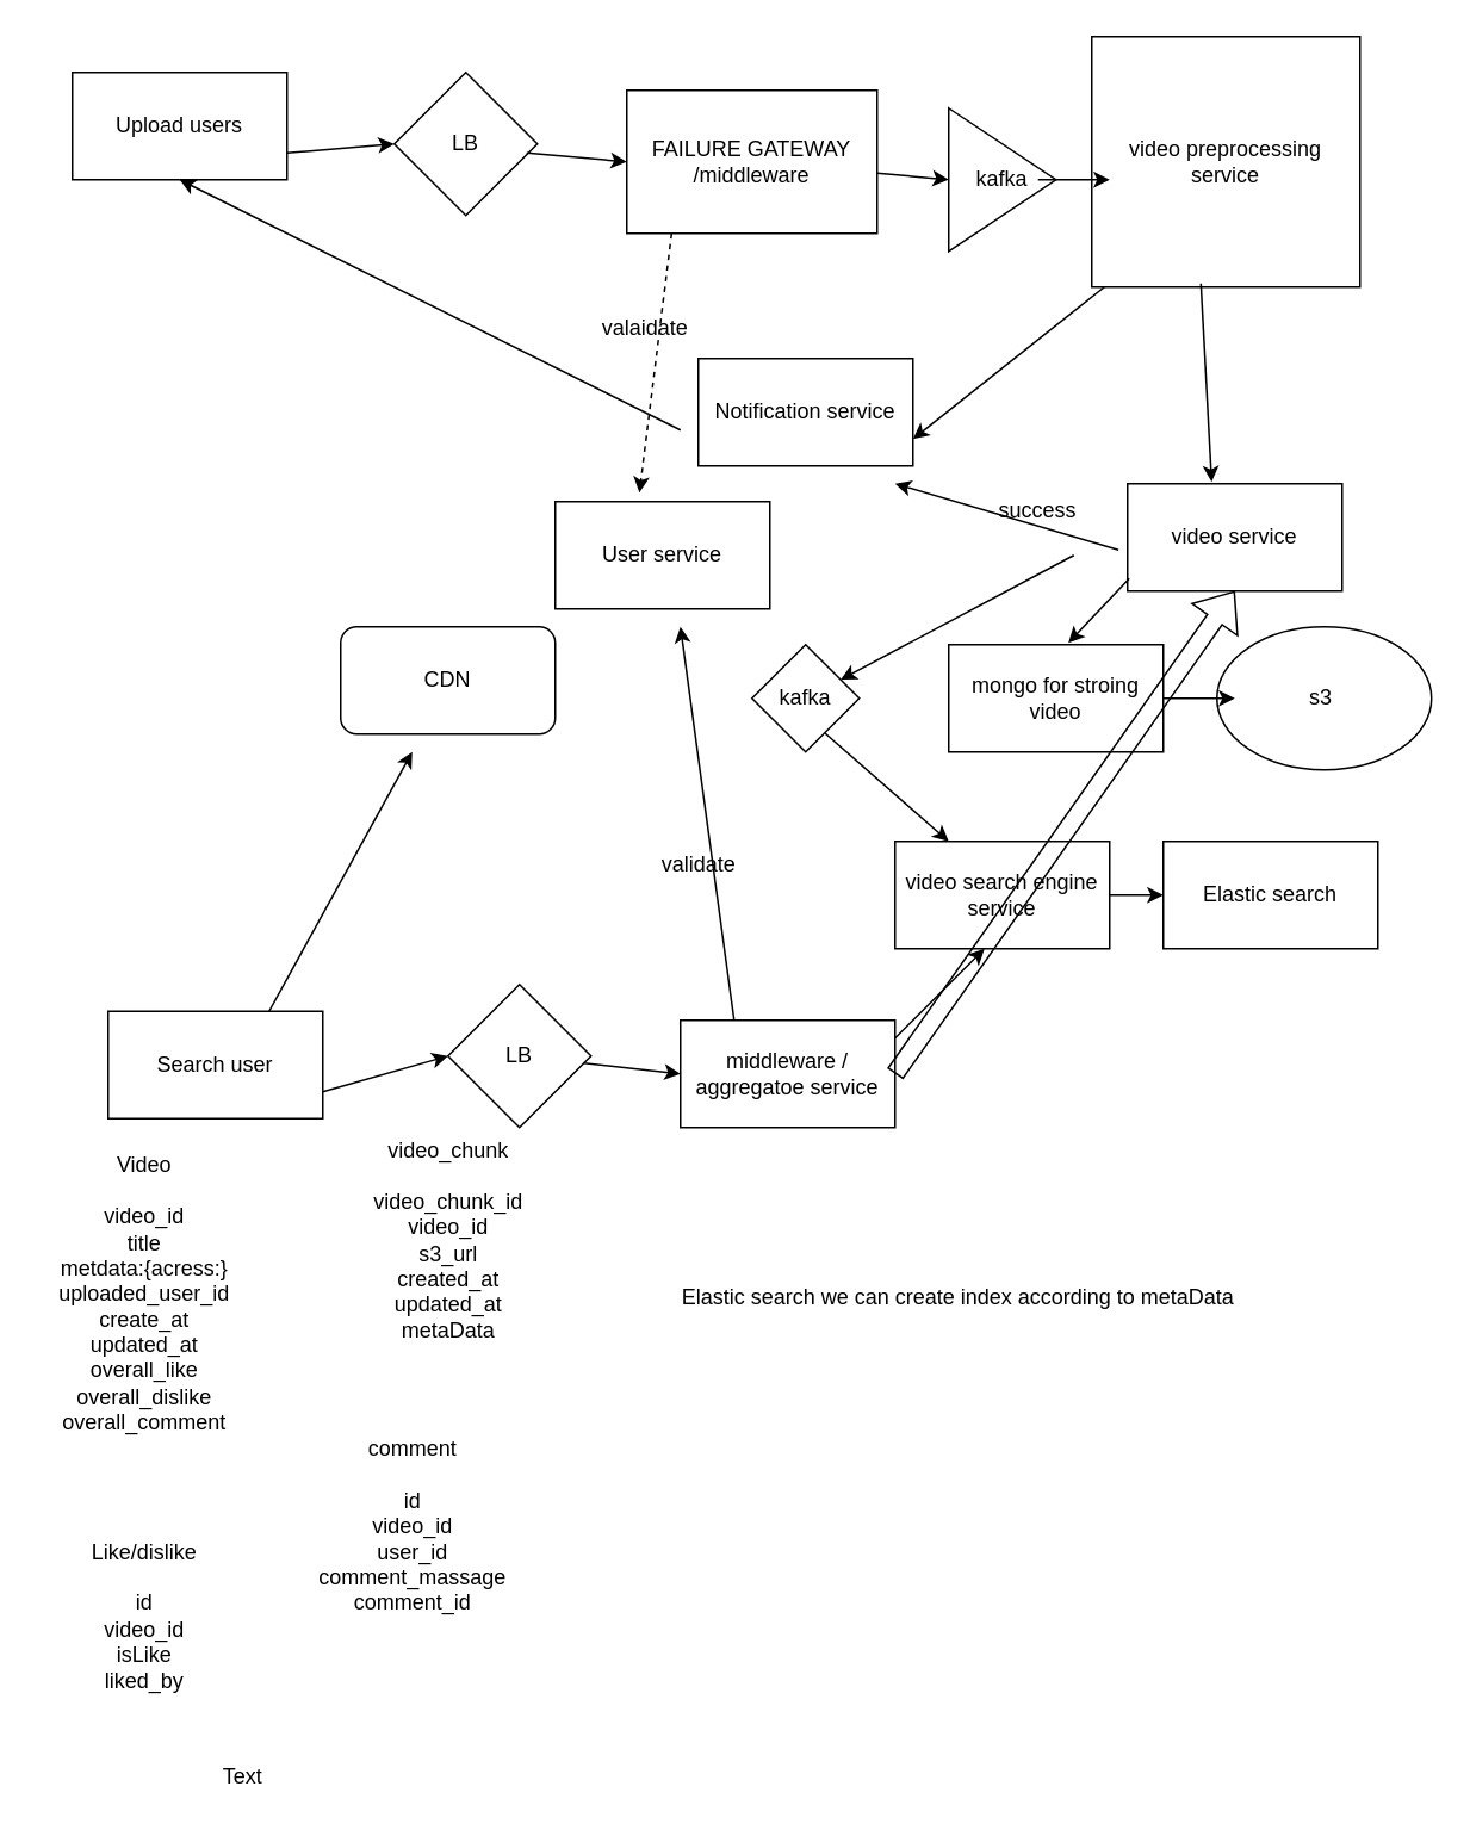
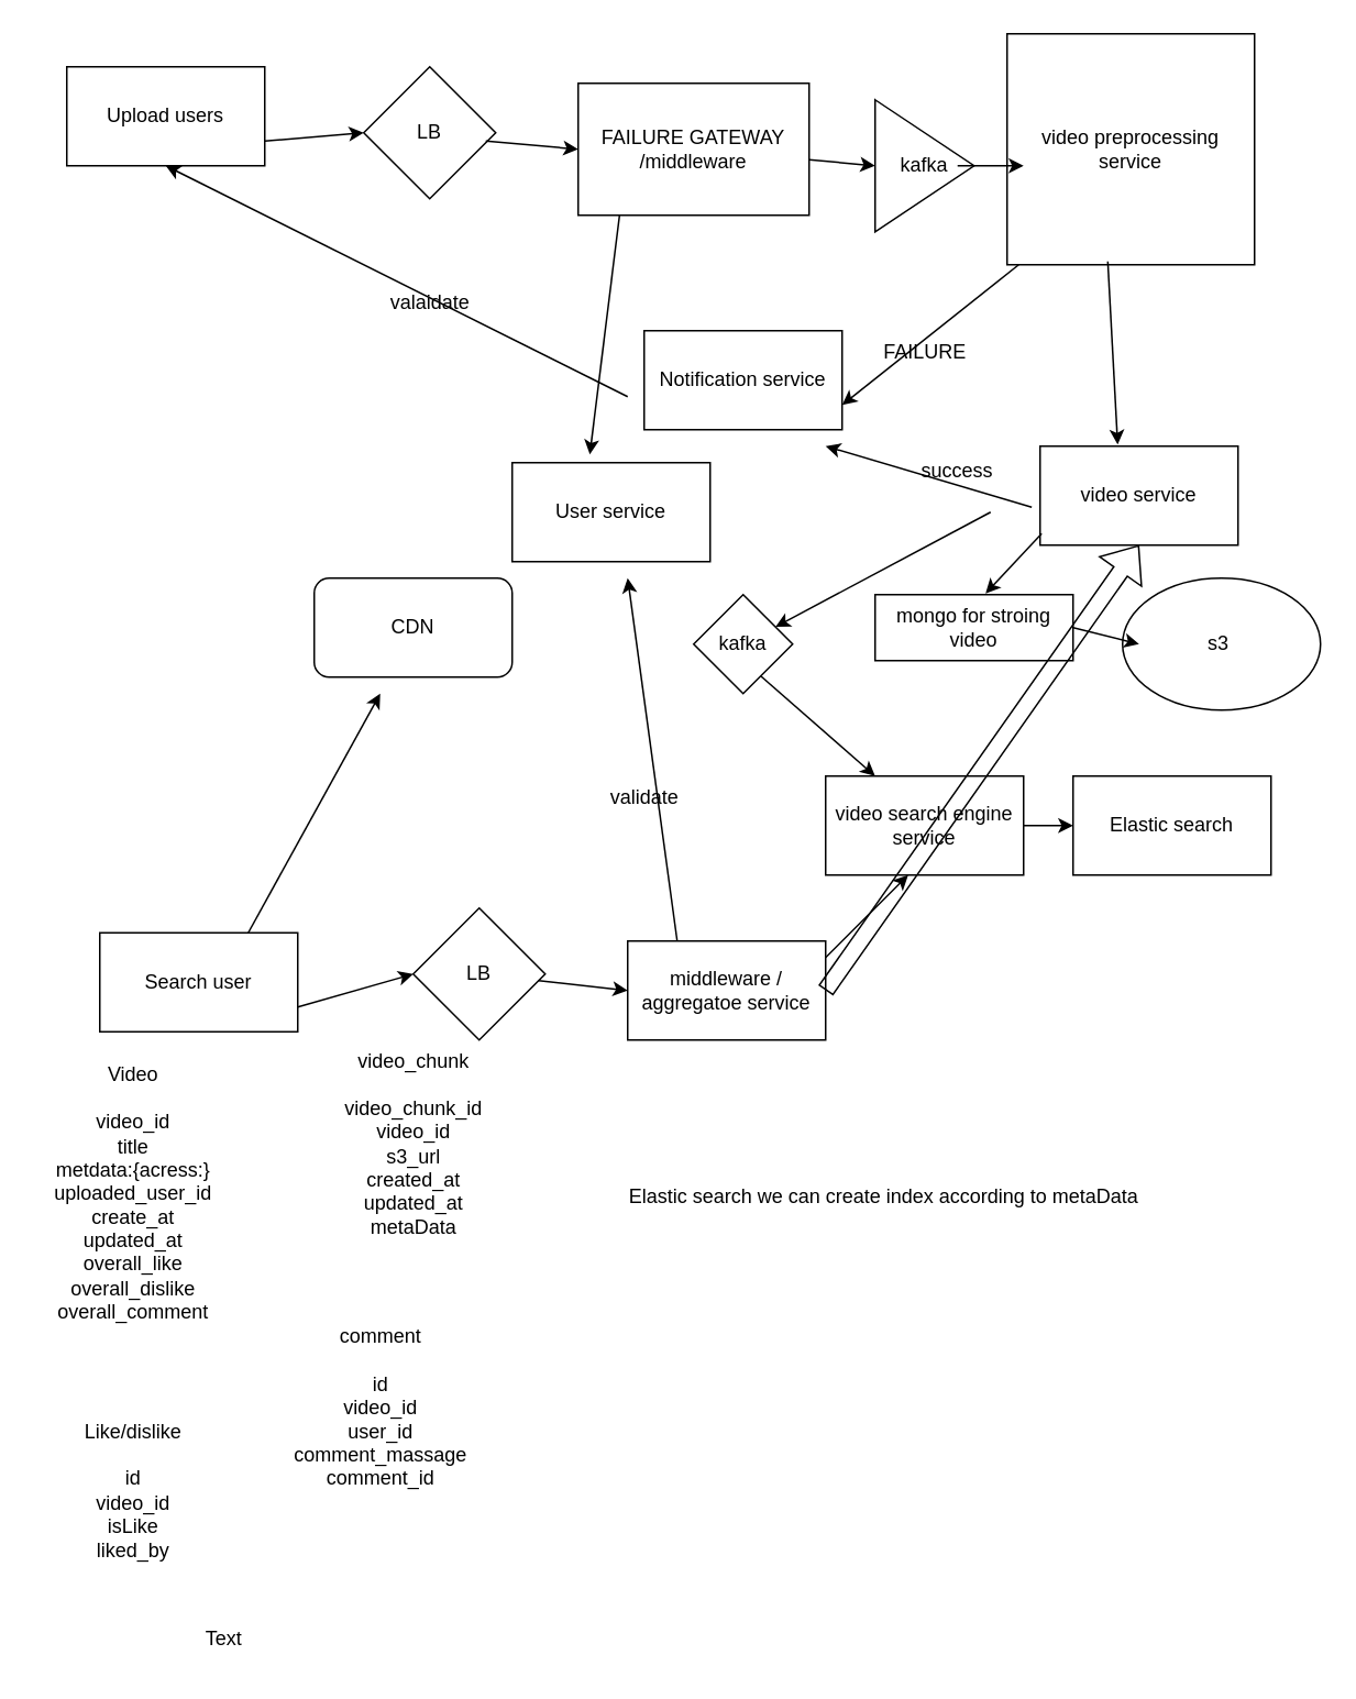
  <mxCell id="0" />
  <mxCell id="1" parent="0" />
  <mxCell id="2" value="Upload users" style="rounded=0;whiteSpace=wrap;html=1;" vertex="1" parent="1"><mxGeometry x="40" y="40" width="120" height="60" as="geometry" /></mxCell>
  <mxCell id="3" value="LB" style="rhombus;whiteSpace=wrap;html=1;" vertex="1" parent="1"><mxGeometry x="220" y="40" width="80" height="80" as="geometry" /></mxCell>
  <mxCell id="4" value="" style="endArrow=classic;html=1;rounded=0;exitX=1;exitY=0.75;exitDx=0;exitDy=0;" edge="1" parent="1" source="2"><mxGeometry width="50" height="50" relative="1" as="geometry"><mxPoint x="170" y="130" as="sourcePoint" /><mxPoint x="220" y="80" as="targetPoint" /></mxGeometry></mxCell>
  <mxCell id="5" value="FAILURE GATEWAY&lt;br&gt;/middleware" style="rounded=0;whiteSpace=wrap;html=1;" vertex="1" parent="1"><mxGeometry x="350" y="50" width="140" height="80" as="geometry" /></mxCell>
  <mxCell id="6" value="" style="endArrow=classic;html=1;rounded=0;exitX=0.925;exitY=0.563;exitDx=0;exitDy=0;exitPerimeter=0;" edge="1" parent="1" source="3"><mxGeometry width="50" height="50" relative="1" as="geometry"><mxPoint x="300" y="140" as="sourcePoint" /><mxPoint x="350" y="90" as="targetPoint" /></mxGeometry></mxCell>
  <mxCell id="7" value="video preprocessing service" style="rounded=0;whiteSpace=wrap;html=1;" vertex="1" parent="1"><mxGeometry x="610" y="20" width="150" height="140" as="geometry" /></mxCell>
  <mxCell id="8" value="kafka" style="triangle;whiteSpace=wrap;html=1;" vertex="1" parent="1"><mxGeometry x="530" y="60" width="60" height="80" as="geometry" /></mxCell>
  <mxCell id="9" value="" style="endArrow=classic;html=1;rounded=0;" edge="1" parent="1" source="5"><mxGeometry width="50" height="50" relative="1" as="geometry"><mxPoint x="480" y="150" as="sourcePoint" /><mxPoint x="530" y="100" as="targetPoint" /></mxGeometry></mxCell>
  <mxCell id="10" value="" style="endArrow=classic;html=1;rounded=0;exitX=0.833;exitY=0.5;exitDx=0;exitDy=0;exitPerimeter=0;" edge="1" parent="1" source="8"><mxGeometry width="50" height="50" relative="1" as="geometry"><mxPoint x="570" y="150" as="sourcePoint" /><mxPoint x="620" y="100" as="targetPoint" /></mxGeometry></mxCell>
  <mxCell id="11" value="video service" style="rounded=0;whiteSpace=wrap;html=1;" vertex="1" parent="1"><mxGeometry x="630" y="270" width="120" height="60" as="geometry" /></mxCell>
  <mxCell id="12" value="" style="endArrow=classic;html=1;rounded=0;exitX=0.407;exitY=0.986;exitDx=0;exitDy=0;exitPerimeter=0;entryX=0.392;entryY=-0.017;entryDx=0;entryDy=0;entryPerimeter=0;" edge="1" parent="1" source="7" target="11"><mxGeometry width="50" height="50" relative="1" as="geometry"><mxPoint x="710" y="250" as="sourcePoint" /><mxPoint x="760" y="200" as="targetPoint" /></mxGeometry></mxCell>
  <mxCell id="13" value="s3&amp;nbsp;" style="ellipse;whiteSpace=wrap;html=1;" vertex="1" parent="1"><mxGeometry x="680" y="350" width="120" height="80" as="geometry" /></mxCell>
- <mxCell id="14" value="mongo for stroing video" style="rounded=0;whiteSpace=wrap;html=1;" vertex="1" parent="1"><mxGeometry x="530" y="360" width="120" height="60" as="geometry" /></mxCell>
+ <mxCell id="14" value="mongo for stroing video" style="rounded=0;whiteSpace=wrap;html=1;" vertex="1" parent="1"><mxGeometry x="530" y="360" width="120" height="40" as="geometry" /></mxCell>
  <mxCell id="15" value="" style="endArrow=classic;html=1;rounded=0;exitX=1;exitY=0.5;exitDx=0;exitDy=0;" edge="1" parent="1" source="14"><mxGeometry width="50" height="50" relative="1" as="geometry"><mxPoint x="640" y="440" as="sourcePoint" /><mxPoint x="690" y="390" as="targetPoint" /></mxGeometry></mxCell>
  <mxCell id="16" value="" style="endArrow=classic;html=1;rounded=0;exitX=0.008;exitY=0.883;exitDx=0;exitDy=0;exitPerimeter=0;entryX=0.558;entryY=-0.017;entryDx=0;entryDy=0;entryPerimeter=0;" edge="1" parent="1" source="11" target="14"><mxGeometry width="50" height="50" relative="1" as="geometry"><mxPoint x="500" y="320" as="sourcePoint" /><mxPoint x="550" y="270" as="targetPoint" /></mxGeometry></mxCell>
  <mxCell id="17" value="Notification service" style="rounded=0;whiteSpace=wrap;html=1;" vertex="1" parent="1"><mxGeometry x="390" y="200" width="120" height="60" as="geometry" /></mxCell>
  <mxCell id="18" value="" style="endArrow=classic;html=1;rounded=0;exitX=0.047;exitY=1;exitDx=0;exitDy=0;exitPerimeter=0;entryX=1;entryY=0.75;entryDx=0;entryDy=0;" edge="1" parent="1" source="7" target="17"><mxGeometry width="50" height="50" relative="1" as="geometry"><mxPoint x="520" y="300" as="sourcePoint" /><mxPoint x="570" y="250" as="targetPoint" /></mxGeometry></mxCell>
  <mxCell id="19" value="" style="endArrow=classic;html=1;rounded=0;" edge="1" parent="1"><mxGeometry width="50" height="50" relative="1" as="geometry"><mxPoint x="380" y="240" as="sourcePoint" /><mxPoint x="100" y="100" as="targetPoint" /></mxGeometry></mxCell>
+ <mxCell id="20" value="FAILURE" style="text;html=1;align=center;verticalAlign=middle;resizable=0;points=[];autosize=1;strokeColor=none;fillColor=none;" vertex="1" parent="1"><mxGeometry x="525" y="198" width="70" height="30" as="geometry" /></mxCell>
  <mxCell id="21" value="" style="endArrow=classic;html=1;rounded=0;exitX=-0.042;exitY=0.617;exitDx=0;exitDy=0;exitPerimeter=0;" edge="1" parent="1" source="11"><mxGeometry width="50" height="50" relative="1" as="geometry"><mxPoint x="450" y="320" as="sourcePoint" /><mxPoint x="500" y="270" as="targetPoint" /></mxGeometry></mxCell>
  <mxCell id="22" value="success" style="text;html=1;strokeColor=none;fillColor=none;align=center;verticalAlign=middle;whiteSpace=wrap;rounded=0;" vertex="1" parent="1"><mxGeometry x="550" y="270" width="60" height="30" as="geometry" /></mxCell>
  <mxCell id="23" value="CDN" style="rounded=1;whiteSpace=wrap;html=1;" vertex="1" parent="1"><mxGeometry x="190" y="350" width="120" height="60" as="geometry" /></mxCell>
  <mxCell id="24" value="video search engine&lt;br&gt;service" style="rounded=0;whiteSpace=wrap;html=1;" vertex="1" parent="1"><mxGeometry x="500" y="470" width="120" height="60" as="geometry" /></mxCell>
  <mxCell id="25" value="Elastic search" style="rounded=0;whiteSpace=wrap;html=1;" vertex="1" parent="1"><mxGeometry x="650" y="470" width="120" height="60" as="geometry" /></mxCell>
  <mxCell id="26" value="" style="endArrow=classic;html=1;rounded=0;" edge="1" parent="1" source="24"><mxGeometry width="50" height="50" relative="1" as="geometry"><mxPoint x="600" y="550" as="sourcePoint" /><mxPoint x="650" y="500" as="targetPoint" /></mxGeometry></mxCell>
  <mxCell id="27" value="" style="endArrow=classic;html=1;rounded=0;" edge="1" parent="1" source="30"><mxGeometry width="50" height="50" relative="1" as="geometry"><mxPoint x="600" y="310" as="sourcePoint" /><mxPoint x="440" y="400" as="targetPoint" /></mxGeometry></mxCell>
  <mxCell id="28" value="" style="endArrow=classic;html=1;rounded=0;entryX=0.25;entryY=0;entryDx=0;entryDy=0;" edge="1" parent="1" target="24"><mxGeometry width="50" height="50" relative="1" as="geometry"><mxPoint x="450" y="400" as="sourcePoint" /><mxPoint x="500" y="450" as="targetPoint" /></mxGeometry></mxCell>
  <mxCell id="29" value="" style="endArrow=classic;html=1;rounded=0;" edge="1" parent="1" target="30"><mxGeometry width="50" height="50" relative="1" as="geometry"><mxPoint x="600" y="310" as="sourcePoint" /><mxPoint x="440" y="400" as="targetPoint" /></mxGeometry></mxCell>
  <mxCell id="30" value="kafka" style="rhombus;whiteSpace=wrap;html=1;" vertex="1" parent="1"><mxGeometry x="420" y="360" width="60" height="60" as="geometry" /></mxCell>
  <mxCell id="31" value="Search user" style="rounded=0;whiteSpace=wrap;html=1;" vertex="1" parent="1"><mxGeometry x="60" y="565" width="120" height="60" as="geometry" /></mxCell>
  <mxCell id="32" value="LB" style="rhombus;whiteSpace=wrap;html=1;" vertex="1" parent="1"><mxGeometry x="250" y="550" width="80" height="80" as="geometry" /></mxCell>
  <mxCell id="33" value="" style="endArrow=classic;html=1;rounded=0;exitX=1;exitY=0.75;exitDx=0;exitDy=0;" edge="1" parent="1" source="31"><mxGeometry width="50" height="50" relative="1" as="geometry"><mxPoint x="200" y="640" as="sourcePoint" /><mxPoint x="250" y="590" as="targetPoint" /></mxGeometry></mxCell>
  <mxCell id="34" value="middleware / aggregatoe service" style="rounded=0;whiteSpace=wrap;html=1;" vertex="1" parent="1"><mxGeometry x="380" y="570" width="120" height="60" as="geometry" /></mxCell>
  <mxCell id="35" value="" style="endArrow=classic;html=1;rounded=0;" edge="1" parent="1" source="32"><mxGeometry width="50" height="50" relative="1" as="geometry"><mxPoint x="330" y="650" as="sourcePoint" /><mxPoint x="380" y="600" as="targetPoint" /></mxGeometry></mxCell>
  <mxCell id="36" value="" style="endArrow=classic;html=1;rounded=0;" edge="1" parent="1"><mxGeometry width="50" height="50" relative="1" as="geometry"><mxPoint x="500" y="580" as="sourcePoint" /><mxPoint x="550" y="530" as="targetPoint" /></mxGeometry></mxCell>
  <mxCell id="37" value="" style="endArrow=classic;html=1;rounded=0;exitX=0.75;exitY=0;exitDx=0;exitDy=0;" edge="1" parent="1" source="31"><mxGeometry width="50" height="50" relative="1" as="geometry"><mxPoint x="180" y="470" as="sourcePoint" /><mxPoint x="230" y="420" as="targetPoint" /></mxGeometry></mxCell>
  <mxCell id="38" value="" style="shape=flexArrow;endArrow=classic;html=1;rounded=0;exitX=1;exitY=0.5;exitDx=0;exitDy=0;" edge="1" parent="1" source="34"><mxGeometry width="50" height="50" relative="1" as="geometry"><mxPoint x="640" y="380" as="sourcePoint" /><mxPoint x="690" y="330" as="targetPoint" /></mxGeometry></mxCell>
  <mxCell id="39" value="Video&lt;br&gt;&lt;br&gt;video_id&lt;br&gt;title&lt;br&gt;metdata:{acress:}&lt;br&gt;uploaded_user_id&lt;br&gt;create_at&lt;br&gt;updated_at&lt;br&gt;overall_like&lt;br&gt;overall_dislike&lt;br&gt;overall_comment" style="text;html=1;align=center;verticalAlign=middle;resizable=0;points=[];autosize=1;strokeColor=none;fillColor=none;" vertex="1" parent="1"><mxGeometry x="20" y="638" width="120" height="170" as="geometry" /></mxCell>
  <mxCell id="40" value="video_chunk&lt;br&gt;&lt;br&gt;video_chunk_id&lt;br&gt;video_id&lt;br&gt;s3_url&lt;br&gt;created_at&lt;br&gt;updated_at&lt;br&gt;metaData" style="text;html=1;align=center;verticalAlign=middle;resizable=0;points=[];autosize=1;strokeColor=none;fillColor=none;" vertex="1" parent="1"><mxGeometry x="195" y="628" width="110" height="130" as="geometry" /></mxCell>
  <mxCell id="41" value="Elastic search we can create index according to metaData" style="text;html=1;align=center;verticalAlign=middle;resizable=0;points=[];autosize=1;strokeColor=none;fillColor=none;" vertex="1" parent="1"><mxGeometry x="370" y="710" width="330" height="30" as="geometry" /></mxCell>
  <mxCell id="42" value="User service" style="rounded=0;whiteSpace=wrap;html=1;" vertex="1" parent="1"><mxGeometry x="310" y="280" width="120" height="60" as="geometry" /></mxCell>
  <mxCell id="43" value="" style="endArrow=classic;html=1;rounded=0;exitX=0.25;exitY=0;exitDx=0;exitDy=0;" edge="1" parent="1" source="34"><mxGeometry width="50" height="50" relative="1" as="geometry"><mxPoint x="330" y="400" as="sourcePoint" /><mxPoint x="380" y="350" as="targetPoint" /></mxGeometry></mxCell>
  <mxCell id="44" value="validate" style="text;html=1;align=center;verticalAlign=middle;resizable=0;points=[];autosize=1;strokeColor=none;fillColor=none;" vertex="1" parent="1"><mxGeometry x="360" y="468" width="60" height="30" as="geometry" /></mxCell>
- <mxCell id="45" value="" style="endArrow=classic;html=1;rounded=0;exitX=0.179;exitY=1;exitDx=0;exitDy=0;exitPerimeter=0;entryX=0.392;entryY=-0.083;entryDx=0;entryDy=0;entryPerimeter=0;dashed=1;" edge="1" parent="1" source="5" target="42"><mxGeometry width="50" height="50" relative="1" as="geometry"><mxPoint x="340" y="210" as="sourcePoint" /><mxPoint x="390" y="160" as="targetPoint" /></mxGeometry></mxCell>
- <mxCell id="46" value="valaidate" style="text;html=1;align=center;verticalAlign=middle;resizable=0;points=[];autosize=1;strokeColor=none;fillColor=none;" vertex="1" parent="1"><mxGeometry x="325" y="168" width="70" height="30" as="geometry" /></mxCell>
+ <mxCell id="45" value="" style="endArrow=classic;html=1;rounded=0;exitX=0.179;exitY=1;exitDx=0;exitDy=0;exitPerimeter=0;entryX=0.392;entryY=-0.083;entryDx=0;entryDy=0;entryPerimeter=0;" edge="1" parent="1" source="5" target="42"><mxGeometry width="50" height="50" relative="1" as="geometry"><mxPoint x="340" y="210" as="sourcePoint" /><mxPoint x="390" y="160" as="targetPoint" /></mxGeometry></mxCell>
+ <mxCell id="46" value="valaidate" style="text;html=1;align=center;verticalAlign=middle;resizable=0;points=[];autosize=1;strokeColor=none;fillColor=none;" vertex="1" parent="1"><mxGeometry x="225" y="168" width="70" height="30" as="geometry" /></mxCell>
  <mxCell id="47" value="&lt;br&gt;&lt;br&gt;&lt;br&gt;&lt;br&gt;&lt;br&gt;&lt;br&gt;&lt;br&gt;&lt;br&gt;Like/dislike&lt;br&gt;&lt;br&gt;id&lt;br&gt;video_id&lt;br&gt;isLike&lt;br&gt;liked_by&lt;br&gt;&lt;br&gt;" style="text;html=1;align=center;verticalAlign=middle;resizable=0;points=[];autosize=1;strokeColor=none;fillColor=none;" vertex="1" parent="1"><mxGeometry x="40" y="738" width="80" height="230" as="geometry" /></mxCell>
  <mxCell id="48" value="comment&lt;br&gt;&lt;br&gt;id&lt;br&gt;video_id&lt;br&gt;user_id&lt;br&gt;comment_massage&lt;br&gt;comment_id" style="text;html=1;align=center;verticalAlign=middle;resizable=0;points=[];autosize=1;strokeColor=none;fillColor=none;" vertex="1" parent="1"><mxGeometry x="165" y="798" width="130" height="110" as="geometry" /></mxCell>
  <mxCell id="49" value="Text" style="text;html=1;align=center;verticalAlign=middle;resizable=0;points=[];autosize=1;strokeColor=none;fillColor=none;" vertex="1" parent="1"><mxGeometry x="110" y="978" width="50" height="30" as="geometry" /></mxCell>
